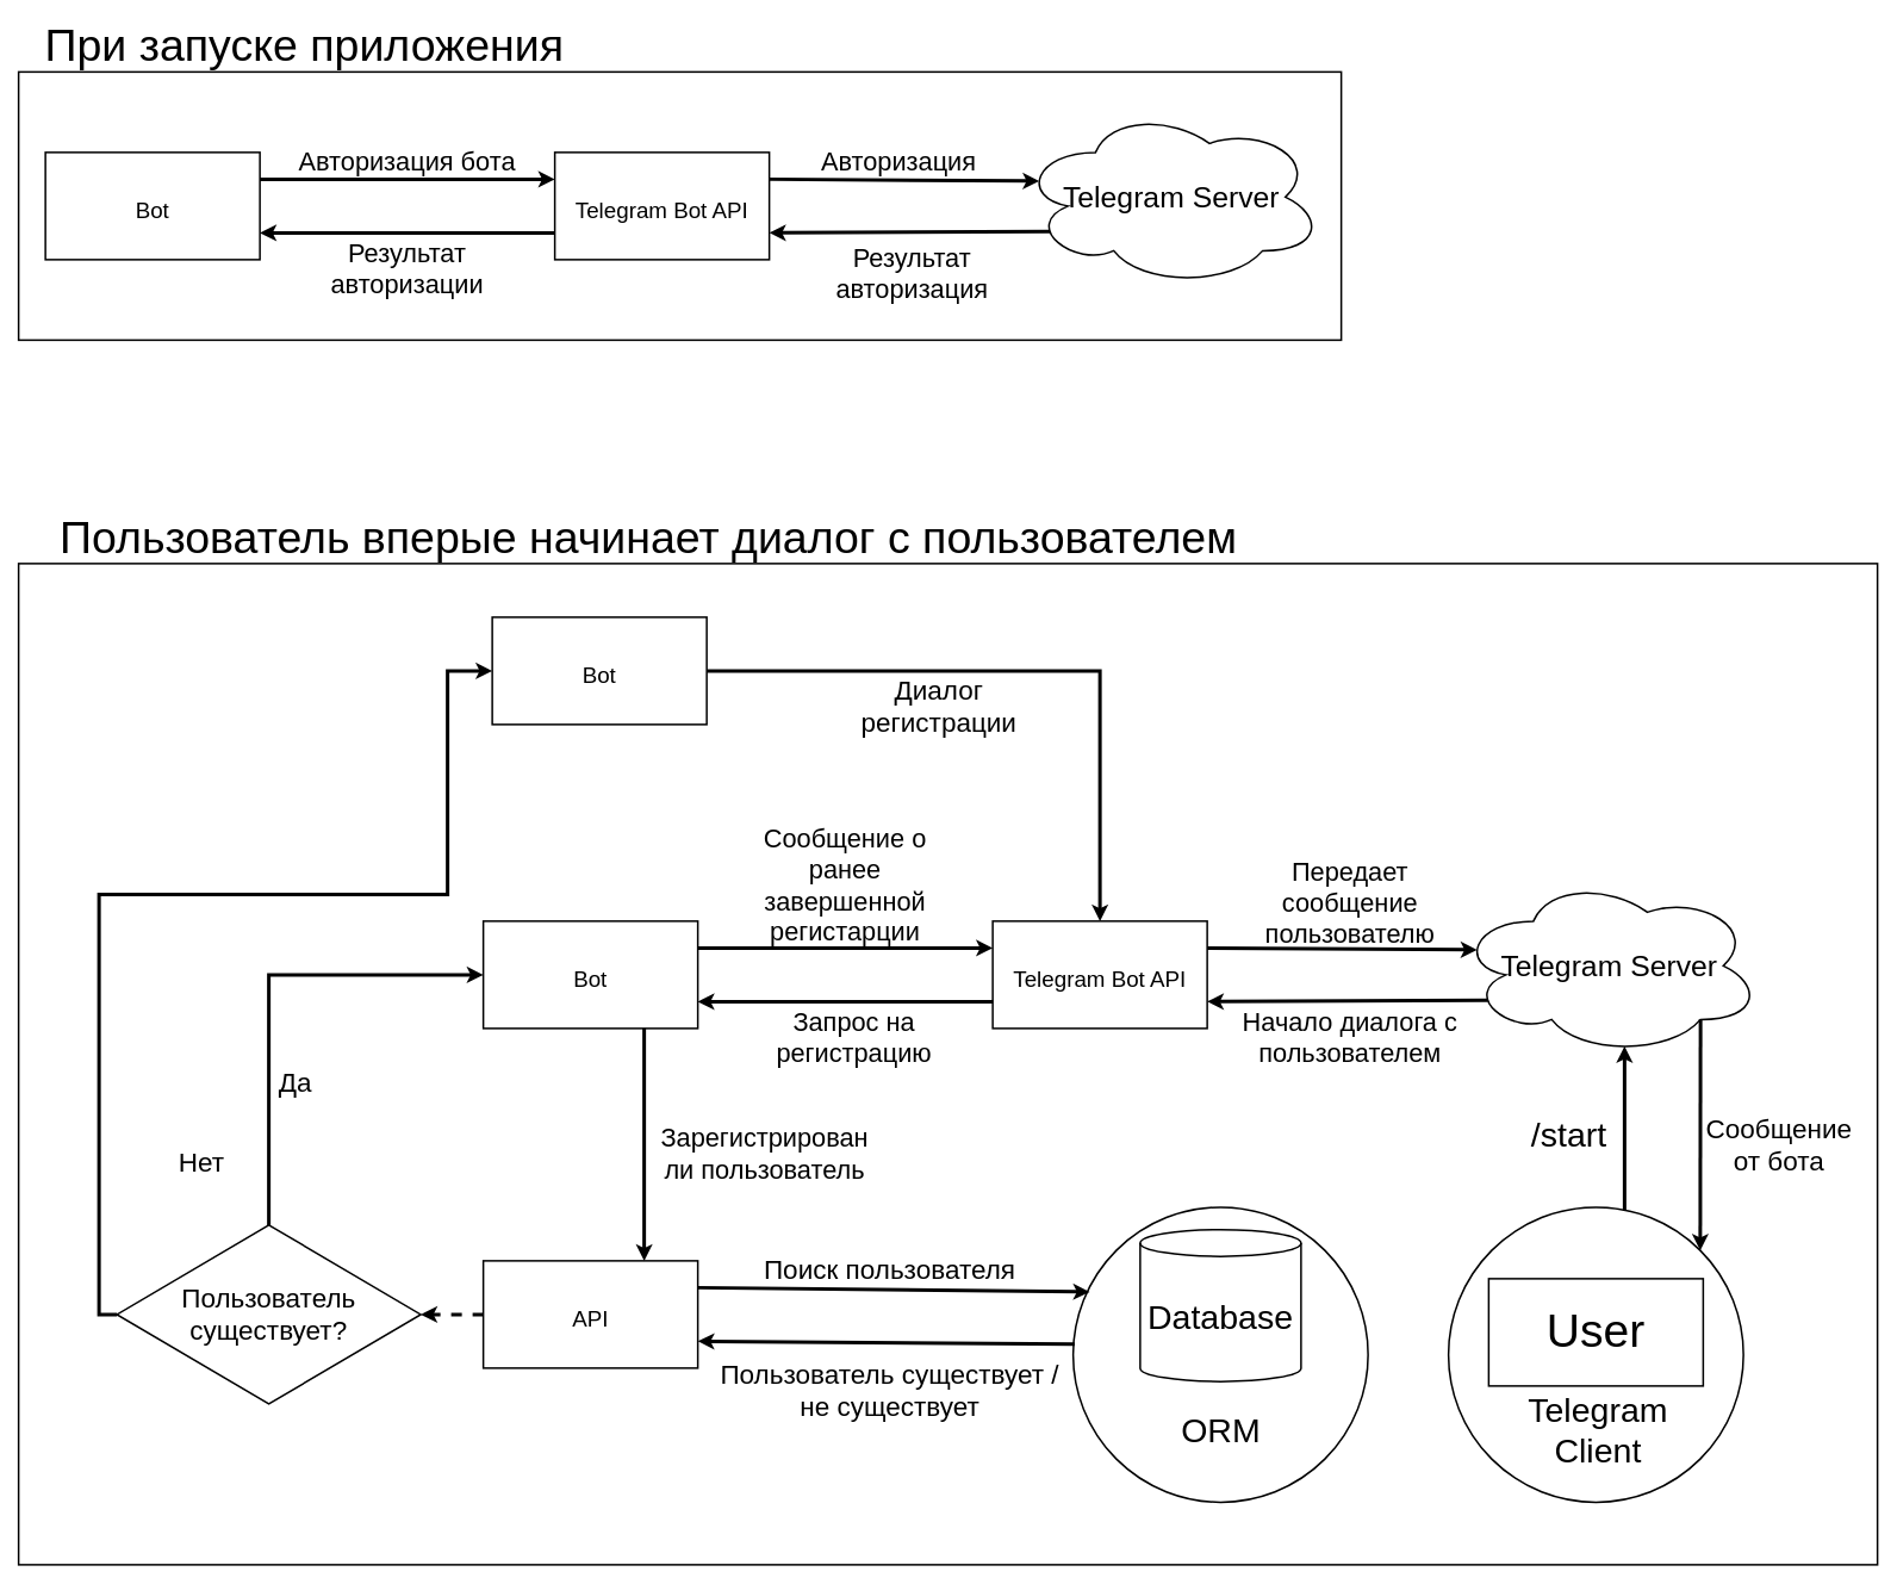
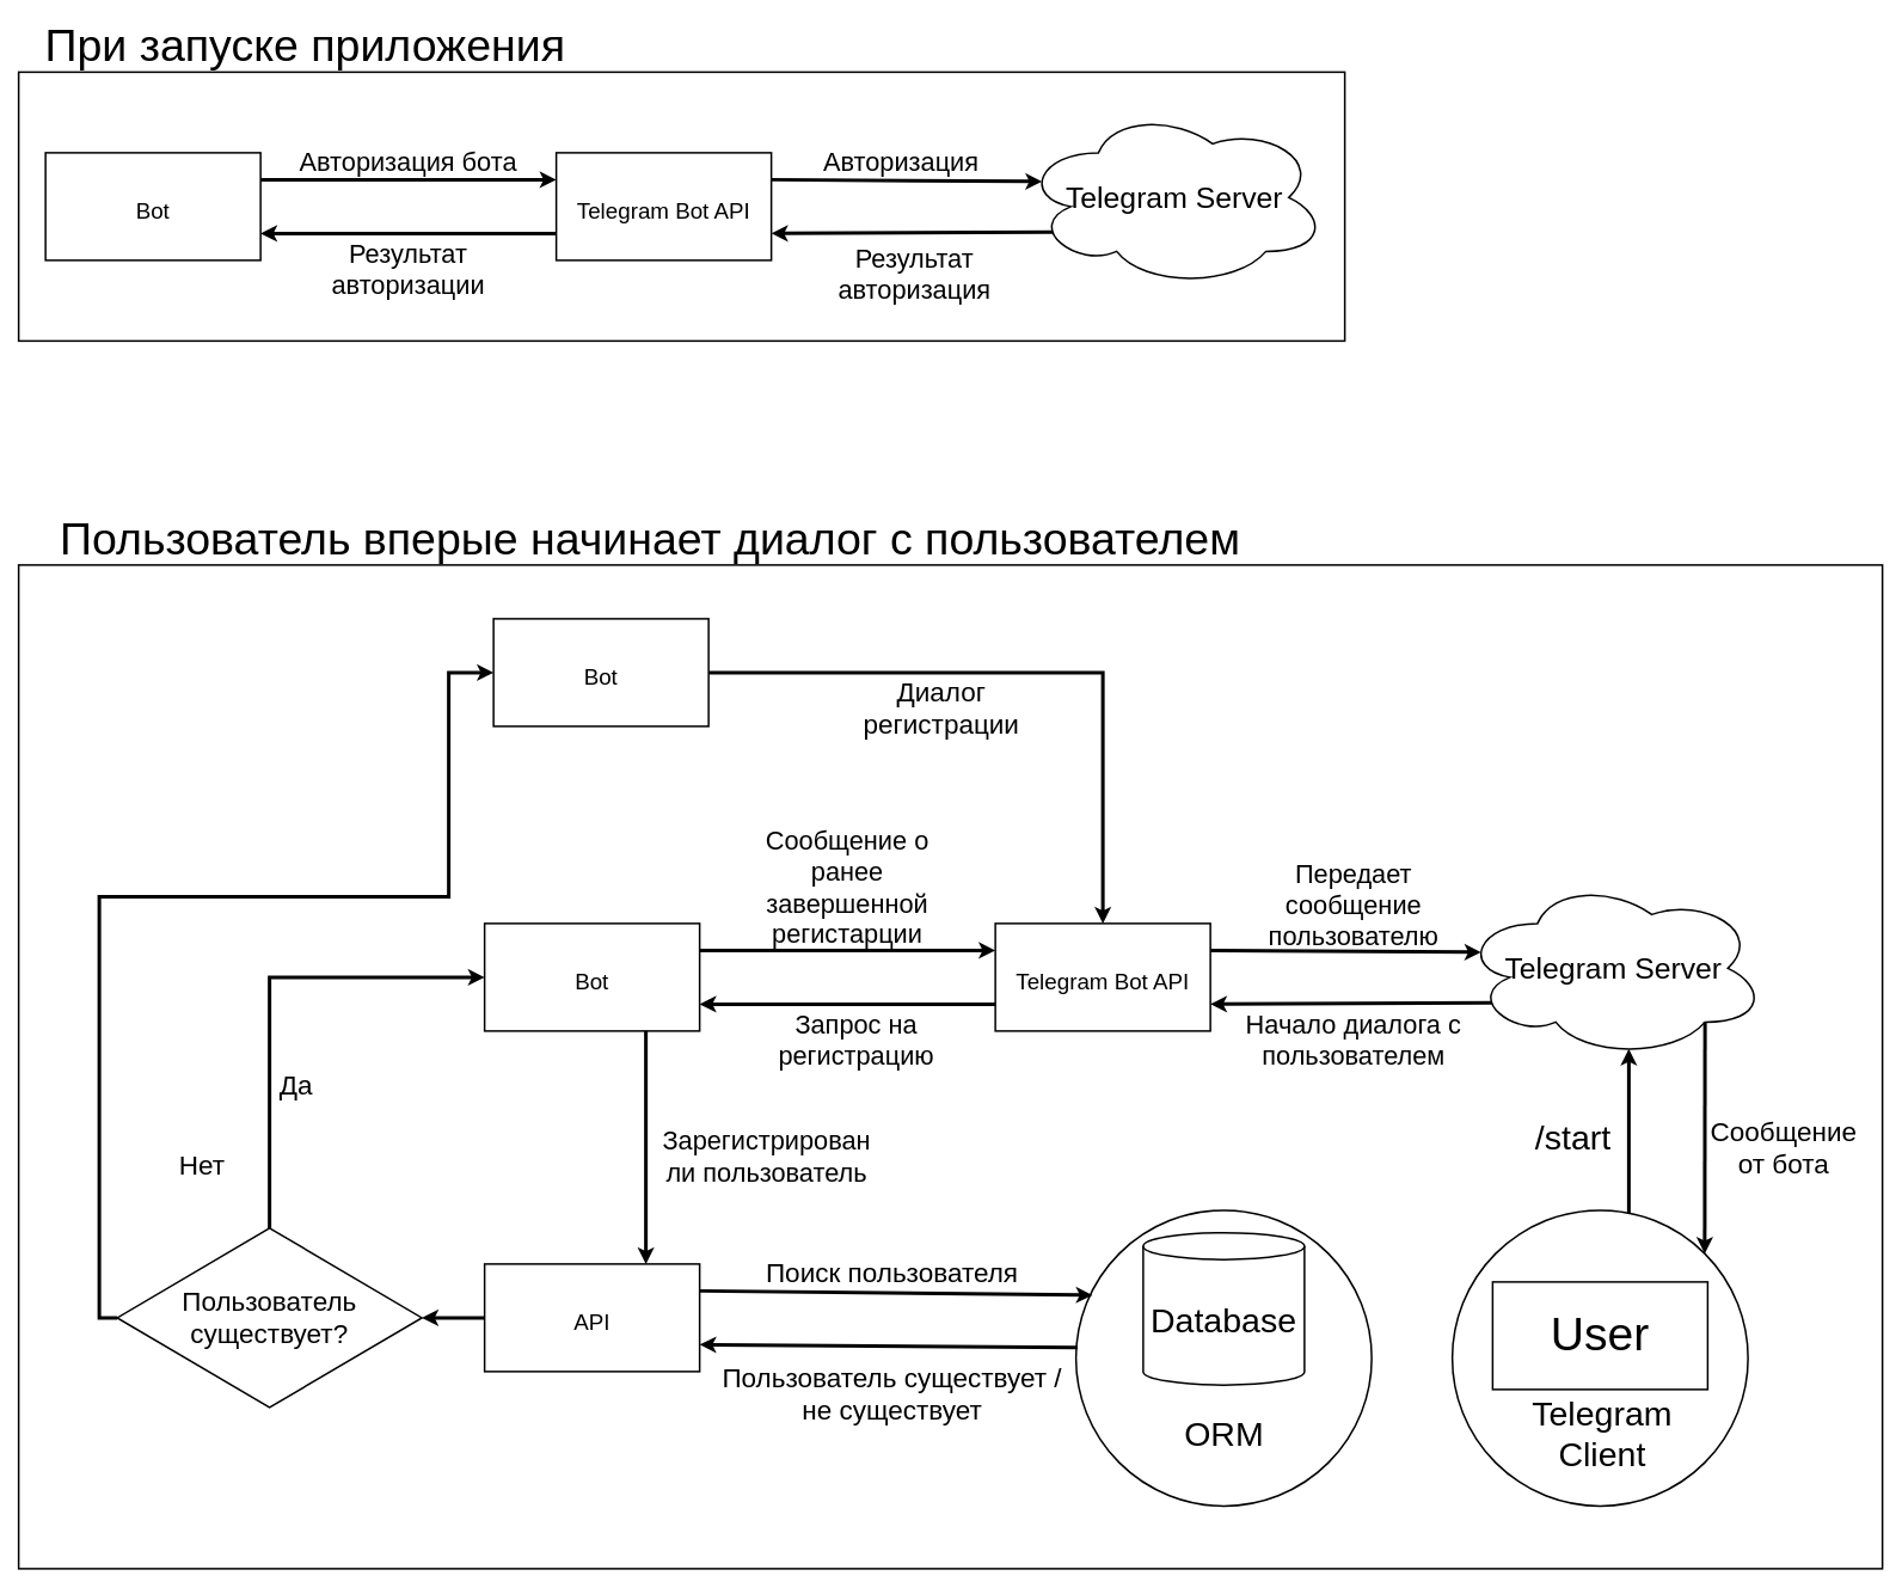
  <mxCell id="0" />
  <mxCell id="1" parent="0" />
  <mxCell id="2" value="" style="rounded=0;whiteSpace=wrap;html=1;fontSize=52;strokeWidth=2;verticalAlign=bottom;" vertex="1" parent="1"><mxGeometry x="20" y="630" width="2080" height="1120" as="geometry" /></mxCell>
  <mxCell id="3" value="" style="rounded=0;whiteSpace=wrap;html=1;fontSize=29;strokeWidth=2;verticalAlign=middle;" vertex="1" parent="1"><mxGeometry x="20" y="80" width="1480" height="300" as="geometry" /></mxCell>
  <mxCell id="4" value="&lt;font style=&quot;font-size: 25px&quot;&gt;Bot&lt;/font&gt;" style="rounded=0;whiteSpace=wrap;html=1;fontSize=47;strokeWidth=2;verticalAlign=middle;spacingBottom=4;" vertex="1" parent="1"><mxGeometry x="50" y="170" width="240" height="120" as="geometry" /></mxCell>
  <mxCell id="5" value="&lt;span style=&quot;font-size: 25px&quot;&gt;Telegram Bot API&lt;/span&gt;" style="rounded=0;whiteSpace=wrap;html=1;fontSize=47;strokeWidth=2;verticalAlign=middle;spacingBottom=4;" vertex="1" parent="1"><mxGeometry x="620" y="170" width="240" height="120" as="geometry" /></mxCell>
  <mxCell id="6" value="Telegram Server" style="ellipse;shape=cloud;whiteSpace=wrap;html=1;fontSize=33;strokeWidth=2;verticalAlign=middle;" vertex="1" parent="1"><mxGeometry x="1140" y="120" width="340" height="200" as="geometry" /></mxCell>
  <mxCell id="7" value="" style="endArrow=classic;html=1;fontSize=33;strokeWidth=4;exitX=1;exitY=0.25;exitDx=0;exitDy=0;entryX=0;entryY=0.25;entryDx=0;entryDy=0;" edge="1" parent="1" source="4" target="5"><mxGeometry width="50" height="50" relative="1" as="geometry"><mxPoint x="1220" y="160" as="sourcePoint" /><mxPoint x="1270" y="110" as="targetPoint" /></mxGeometry></mxCell>
  <mxCell id="8" value="Авторизация бота" style="text;html=1;strokeColor=none;fillColor=none;align=center;verticalAlign=middle;whiteSpace=wrap;rounded=0;fontSize=29;" vertex="1" parent="1"><mxGeometry x="320" y="160" width="270" height="40" as="geometry" /></mxCell>
  <mxCell id="9" value="" style="endArrow=classic;html=1;fontSize=29;strokeWidth=4;exitX=1;exitY=0.25;exitDx=0;exitDy=0;entryX=0.065;entryY=0.41;entryDx=0;entryDy=0;entryPerimeter=0;" edge="1" parent="1" source="5" target="6"><mxGeometry width="50" height="50" relative="1" as="geometry"><mxPoint x="920" y="250" as="sourcePoint" /><mxPoint x="1160" y="202" as="targetPoint" /></mxGeometry></mxCell>
  <mxCell id="10" value="Авторизация" style="text;html=1;strokeColor=none;fillColor=none;align=center;verticalAlign=middle;whiteSpace=wrap;rounded=0;fontSize=29;" vertex="1" parent="1"><mxGeometry x="890" y="170" width="230" height="20" as="geometry" /></mxCell>
  <mxCell id="11" value="" style="endArrow=classic;html=1;fontSize=29;strokeWidth=4;exitX=0.1;exitY=0.693;exitDx=0;exitDy=0;exitPerimeter=0;" edge="1" parent="1" source="6"><mxGeometry width="50" height="50" relative="1" as="geometry"><mxPoint x="980" y="280" as="sourcePoint" /><mxPoint x="860" y="260" as="targetPoint" /></mxGeometry></mxCell>
  <mxCell id="12" value="Результат авторизация" style="text;html=1;strokeColor=none;fillColor=none;align=center;verticalAlign=middle;whiteSpace=wrap;rounded=0;fontSize=29;" vertex="1" parent="1"><mxGeometry x="870" y="290" width="300" height="30" as="geometry" /></mxCell>
  <mxCell id="13" value="" style="endArrow=classic;html=1;fontSize=29;strokeWidth=4;entryX=1;entryY=0.75;entryDx=0;entryDy=0;exitX=0;exitY=0.75;exitDx=0;exitDy=0;" edge="1" parent="1" source="5" target="4"><mxGeometry width="50" height="50" relative="1" as="geometry"><mxPoint x="470" y="370" as="sourcePoint" /><mxPoint x="520" y="320" as="targetPoint" /></mxGeometry></mxCell>
  <mxCell id="14" value="Результат авторизации" style="text;html=1;strokeColor=none;fillColor=none;align=center;verticalAlign=middle;whiteSpace=wrap;rounded=0;fontSize=29;" vertex="1" parent="1"><mxGeometry x="350" y="290" width="210" height="20" as="geometry" /></mxCell>
  <mxCell id="15" value="При запуске приложения" style="text;html=1;strokeColor=none;fillColor=none;align=center;verticalAlign=middle;whiteSpace=wrap;rounded=0;fontSize=50;" vertex="1" parent="1"><mxGeometry x="20" y="20" width="640" height="60" as="geometry" /></mxCell>
  <mxCell id="16" value="&lt;font style=&quot;font-size: 25px&quot;&gt;Bot&lt;/font&gt;" style="rounded=0;whiteSpace=wrap;html=1;fontSize=47;strokeWidth=2;verticalAlign=middle;spacingBottom=4;" vertex="1" parent="1"><mxGeometry x="540" y="1030" width="240" height="120" as="geometry" /></mxCell>
  <mxCell id="17" value="&lt;span style=&quot;font-size: 25px&quot;&gt;Telegram Bot API&lt;/span&gt;" style="rounded=0;whiteSpace=wrap;html=1;fontSize=47;strokeWidth=2;verticalAlign=middle;spacingBottom=4;" vertex="1" parent="1"><mxGeometry x="1110" y="1030" width="240" height="120" as="geometry" /></mxCell>
  <mxCell id="18" value="Telegram Server" style="ellipse;shape=cloud;whiteSpace=wrap;html=1;fontSize=33;strokeWidth=2;verticalAlign=middle;" vertex="1" parent="1"><mxGeometry x="1630" y="980" width="340" height="200" as="geometry" /></mxCell>
  <mxCell id="19" value="" style="endArrow=classic;html=1;fontSize=33;strokeWidth=4;exitX=1;exitY=0.25;exitDx=0;exitDy=0;entryX=0;entryY=0.25;entryDx=0;entryDy=0;" edge="1" parent="1" source="16" target="17"><mxGeometry width="50" height="50" relative="1" as="geometry"><mxPoint x="1710" y="1020" as="sourcePoint" /><mxPoint x="1760" y="970" as="targetPoint" /></mxGeometry></mxCell>
  <mxCell id="20" value="Сообщение о ранее завершенной регистарции" style="text;html=1;strokeColor=none;fillColor=none;align=center;verticalAlign=middle;whiteSpace=wrap;rounded=0;fontSize=29;" vertex="1" parent="1"><mxGeometry x="810" y="970" width="270" height="40" as="geometry" /></mxCell>
  <mxCell id="21" value="" style="endArrow=classic;html=1;fontSize=29;strokeWidth=4;exitX=1;exitY=0.25;exitDx=0;exitDy=0;entryX=0.065;entryY=0.41;entryDx=0;entryDy=0;entryPerimeter=0;" edge="1" parent="1" source="17" target="18"><mxGeometry width="50" height="50" relative="1" as="geometry"><mxPoint x="1410" y="1110" as="sourcePoint" /><mxPoint x="1650" y="1062" as="targetPoint" /></mxGeometry></mxCell>
  <mxCell id="22" value="" style="endArrow=classic;html=1;fontSize=29;strokeWidth=4;exitX=0.1;exitY=0.693;exitDx=0;exitDy=0;exitPerimeter=0;" edge="1" parent="1" source="18"><mxGeometry width="50" height="50" relative="1" as="geometry"><mxPoint x="1470" y="1140" as="sourcePoint" /><mxPoint x="1350" y="1120" as="targetPoint" /></mxGeometry></mxCell>
  <mxCell id="23" value="Начало диалога с пользователем" style="text;html=1;strokeColor=none;fillColor=none;align=center;verticalAlign=middle;whiteSpace=wrap;rounded=0;fontSize=29;" vertex="1" parent="1"><mxGeometry x="1355" y="1145" width="310" height="30" as="geometry" /></mxCell>
  <mxCell id="24" value="" style="endArrow=classic;html=1;fontSize=29;strokeWidth=4;entryX=1;entryY=0.75;entryDx=0;entryDy=0;exitX=0;exitY=0.75;exitDx=0;exitDy=0;" edge="1" parent="1" source="17" target="16"><mxGeometry width="50" height="50" relative="1" as="geometry"><mxPoint x="960" y="1230" as="sourcePoint" /><mxPoint x="1010" y="1180" as="targetPoint" /></mxGeometry></mxCell>
  <mxCell id="25" value="Запрос на регистрацию" style="text;html=1;strokeColor=none;fillColor=none;align=center;verticalAlign=middle;whiteSpace=wrap;rounded=0;fontSize=29;" vertex="1" parent="1"><mxGeometry x="830" y="1150" width="250" height="20" as="geometry" /></mxCell>
  <mxCell id="26" value="" style="ellipse;whiteSpace=wrap;html=1;fontSize=50;strokeWidth=2;verticalAlign=middle;" vertex="1" parent="1"><mxGeometry x="1620" y="1350" width="330" height="330" as="geometry" /></mxCell>
  <mxCell id="27" value="&lt;font style=&quot;font-size: 52px;&quot;&gt;User&lt;/font&gt;" style="rounded=0;whiteSpace=wrap;html=1;fontSize=52;strokeWidth=2;verticalAlign=middle;spacingBottom=4;" vertex="1" parent="1"><mxGeometry x="1665" y="1430" width="240" height="120" as="geometry" /></mxCell>
  <mxCell id="28" value="Telegram Client" style="text;html=1;strokeColor=none;fillColor=none;align=center;verticalAlign=middle;whiteSpace=wrap;rounded=0;fontSize=38;" vertex="1" parent="1"><mxGeometry x="1670" y="1570" width="235" height="60" as="geometry" /></mxCell>
  <mxCell id="29" value="" style="endArrow=classic;html=1;fontSize=29;strokeWidth=4;exitX=0.8;exitY=0.8;exitDx=0;exitDy=0;exitPerimeter=0;entryX=1;entryY=0;entryDx=0;entryDy=0;" edge="1" parent="1" source="18" target="26"><mxGeometry width="50" height="50" relative="1" as="geometry"><mxPoint x="1674" y="1128.6" as="sourcePoint" /><mxPoint x="1870" y="1270" as="targetPoint" /></mxGeometry></mxCell>
  <mxCell id="30" value="/start" style="text;html=1;strokeColor=none;fillColor=none;align=center;verticalAlign=middle;whiteSpace=wrap;rounded=0;fontSize=38;" vertex="1" parent="1"><mxGeometry x="1700" y="1240" width="110" height="60" as="geometry" /></mxCell>
- <mxCell id="31" value="" style="edgeStyle=orthogonalEdgeStyle;rounded=0;orthogonalLoop=1;jettySize=auto;html=1;fontSize=30;strokeWidth=4;dashed=1;" edge="1" parent="1" source="32" target="44"><mxGeometry relative="1" as="geometry" /></mxCell>
+ <mxCell id="31" value="" style="edgeStyle=orthogonalEdgeStyle;rounded=0;orthogonalLoop=1;jettySize=auto;html=1;fontSize=30;strokeWidth=4;" edge="1" parent="1" source="32" target="44"><mxGeometry relative="1" as="geometry" /></mxCell>
  <mxCell id="32" value="&lt;span style=&quot;font-size: 25px&quot;&gt;API&lt;/span&gt;" style="rounded=0;whiteSpace=wrap;html=1;fontSize=47;strokeWidth=2;verticalAlign=middle;spacingBottom=4;" vertex="1" parent="1"><mxGeometry x="540" y="1410" width="240" height="120" as="geometry" /></mxCell>
  <mxCell id="33" value="" style="endArrow=classic;html=1;fontSize=38;strokeWidth=4;exitX=0.75;exitY=1;exitDx=0;exitDy=0;entryX=0.75;entryY=0;entryDx=0;entryDy=0;" edge="1" parent="1" source="16" target="32"><mxGeometry width="50" height="50" relative="1" as="geometry"><mxPoint x="960" y="1260" as="sourcePoint" /><mxPoint x="1010" y="1210" as="targetPoint" /></mxGeometry></mxCell>
  <mxCell id="34" value="Зарегистрирован ли пользователь" style="text;html=1;strokeColor=none;fillColor=none;align=center;verticalAlign=middle;whiteSpace=wrap;rounded=0;fontSize=29;" vertex="1" parent="1"><mxGeometry x="730" y="1280" width="250" height="20" as="geometry" /></mxCell>
  <mxCell id="35" value="" style="ellipse;whiteSpace=wrap;html=1;fontSize=50;strokeWidth=2;verticalAlign=middle;" vertex="1" parent="1"><mxGeometry x="1200" y="1350" width="330" height="330" as="geometry" /></mxCell>
  <mxCell id="36" value="Database" style="shape=cylinder3;whiteSpace=wrap;html=1;boundedLbl=1;backgroundOutline=1;size=15;fontSize=38;strokeWidth=2;verticalAlign=middle;" vertex="1" parent="1"><mxGeometry x="1275" y="1375" width="180" height="170" as="geometry" /></mxCell>
  <mxCell id="37" value="ORM" style="text;html=1;strokeColor=none;fillColor=none;align=center;verticalAlign=middle;whiteSpace=wrap;rounded=0;fontSize=38;" vertex="1" parent="1"><mxGeometry x="1247.5" y="1570" width="235" height="60" as="geometry" /></mxCell>
  <mxCell id="38" value="" style="endArrow=classic;html=1;fontSize=38;strokeWidth=4;exitX=1;exitY=0.25;exitDx=0;exitDy=0;entryX=0.056;entryY=0.287;entryDx=0;entryDy=0;entryPerimeter=0;" edge="1" parent="1" source="32" target="35"><mxGeometry width="50" height="50" relative="1" as="geometry"><mxPoint x="950" y="1250" as="sourcePoint" /><mxPoint x="1000" y="1200" as="targetPoint" /></mxGeometry></mxCell>
  <mxCell id="39" value="Поиск пользователя" style="text;html=1;strokeColor=none;fillColor=none;align=center;verticalAlign=middle;whiteSpace=wrap;rounded=0;fontSize=30;" vertex="1" parent="1"><mxGeometry x="810" y="1410" width="370" height="20" as="geometry" /></mxCell>
  <mxCell id="40" value="" style="endArrow=classic;html=1;fontSize=38;strokeWidth=4;exitX=0.005;exitY=0.464;exitDx=0;exitDy=0;entryX=1;entryY=0.75;entryDx=0;entryDy=0;exitPerimeter=0;" edge="1" parent="1" source="35" target="32"><mxGeometry width="50" height="50" relative="1" as="geometry"><mxPoint x="785.76" y="1610" as="sourcePoint" /><mxPoint x="1224.24" y="1614.71" as="targetPoint" /></mxGeometry></mxCell>
  <mxCell id="41" value="Пользователь существует / не существует" style="text;html=1;strokeColor=none;fillColor=none;align=center;verticalAlign=middle;whiteSpace=wrap;rounded=0;fontSize=30;" vertex="1" parent="1"><mxGeometry x="790" y="1460" width="410" height="190" as="geometry" /></mxCell>
  <mxCell id="42" style="edgeStyle=orthogonalEdgeStyle;rounded=0;orthogonalLoop=1;jettySize=auto;html=1;exitX=0.5;exitY=0;exitDx=0;exitDy=0;entryX=0;entryY=0.5;entryDx=0;entryDy=0;fontSize=30;strokeWidth=4;" edge="1" parent="1" source="44" target="16"><mxGeometry relative="1" as="geometry" /></mxCell>
  <mxCell id="43" style="edgeStyle=orthogonalEdgeStyle;rounded=0;orthogonalLoop=1;jettySize=auto;html=1;exitX=0;exitY=0.5;exitDx=0;exitDy=0;entryX=0;entryY=0.5;entryDx=0;entryDy=0;fontSize=30;strokeWidth=4;" edge="1" parent="1" source="44" target="50"><mxGeometry relative="1" as="geometry"><Array as="points"><mxPoint x="110" y="1470" /><mxPoint x="110" y="1000" /><mxPoint x="500" y="1000" /><mxPoint x="500" y="750" /></Array></mxGeometry></mxCell>
  <mxCell id="44" value="Пользователь существует?" style="rhombus;whiteSpace=wrap;html=1;fontSize=30;strokeWidth=2;verticalAlign=middle;" vertex="1" parent="1"><mxGeometry x="130" y="1370" width="340" height="200" as="geometry" /></mxCell>
  <mxCell id="45" value="Да" style="text;html=1;strokeColor=none;fillColor=none;align=center;verticalAlign=middle;whiteSpace=wrap;rounded=0;fontSize=30;" vertex="1" parent="1"><mxGeometry x="310" y="1200" width="40" height="20" as="geometry" /></mxCell>
  <mxCell id="46" value="Передает сообщение пользователю" style="text;html=1;strokeColor=none;fillColor=none;align=center;verticalAlign=middle;whiteSpace=wrap;rounded=0;fontSize=29;" vertex="1" parent="1"><mxGeometry x="1375" y="990" width="270" height="40" as="geometry" /></mxCell>
  <mxCell id="47" value="" style="endArrow=classic;html=1;fontSize=30;strokeWidth=4;entryX=0.55;entryY=0.95;entryDx=0;entryDy=0;entryPerimeter=0;" edge="1" parent="1" target="18"><mxGeometry width="50" height="50" relative="1" as="geometry"><mxPoint x="1817" y="1353" as="sourcePoint" /><mxPoint x="1860" y="1270" as="targetPoint" /></mxGeometry></mxCell>
  <mxCell id="48" value="Сообщение от бота" style="text;html=1;strokeColor=none;fillColor=none;align=center;verticalAlign=middle;whiteSpace=wrap;rounded=0;fontSize=30;" vertex="1" parent="1"><mxGeometry x="1950" y="1260" width="80" height="40" as="geometry" /></mxCell>
  <mxCell id="49" style="edgeStyle=orthogonalEdgeStyle;rounded=0;orthogonalLoop=1;jettySize=auto;html=1;exitX=1;exitY=0.5;exitDx=0;exitDy=0;fontSize=30;strokeWidth=4;" edge="1" parent="1" source="50" target="17"><mxGeometry relative="1" as="geometry" /></mxCell>
  <mxCell id="50" value="&lt;font style=&quot;font-size: 25px&quot;&gt;Bot&lt;/font&gt;" style="rounded=0;whiteSpace=wrap;html=1;fontSize=47;strokeWidth=2;verticalAlign=middle;spacingBottom=4;" vertex="1" parent="1"><mxGeometry x="550" y="690" width="240" height="120" as="geometry" /></mxCell>
  <mxCell id="51" value="Диалог регистрации" style="text;html=1;strokeColor=none;fillColor=none;align=center;verticalAlign=middle;whiteSpace=wrap;rounded=0;fontSize=30;" vertex="1" parent="1"><mxGeometry x="940" y="740" width="220" height="100" as="geometry" /></mxCell>
  <mxCell id="52" value="Нет" style="text;html=1;strokeColor=none;fillColor=none;align=center;verticalAlign=middle;whiteSpace=wrap;rounded=0;fontSize=30;" vertex="1" parent="1"><mxGeometry x="205" y="1290" width="40" height="20" as="geometry" /></mxCell>
  <mxCell id="53" value="Пользователь вперые начинает диалог с пользователем" style="text;html=1;strokeColor=none;fillColor=none;align=center;verticalAlign=middle;whiteSpace=wrap;rounded=0;fontSize=50;" vertex="1" parent="1"><mxGeometry x="20" y="570" width="1410" height="60" as="geometry" /></mxCell>
